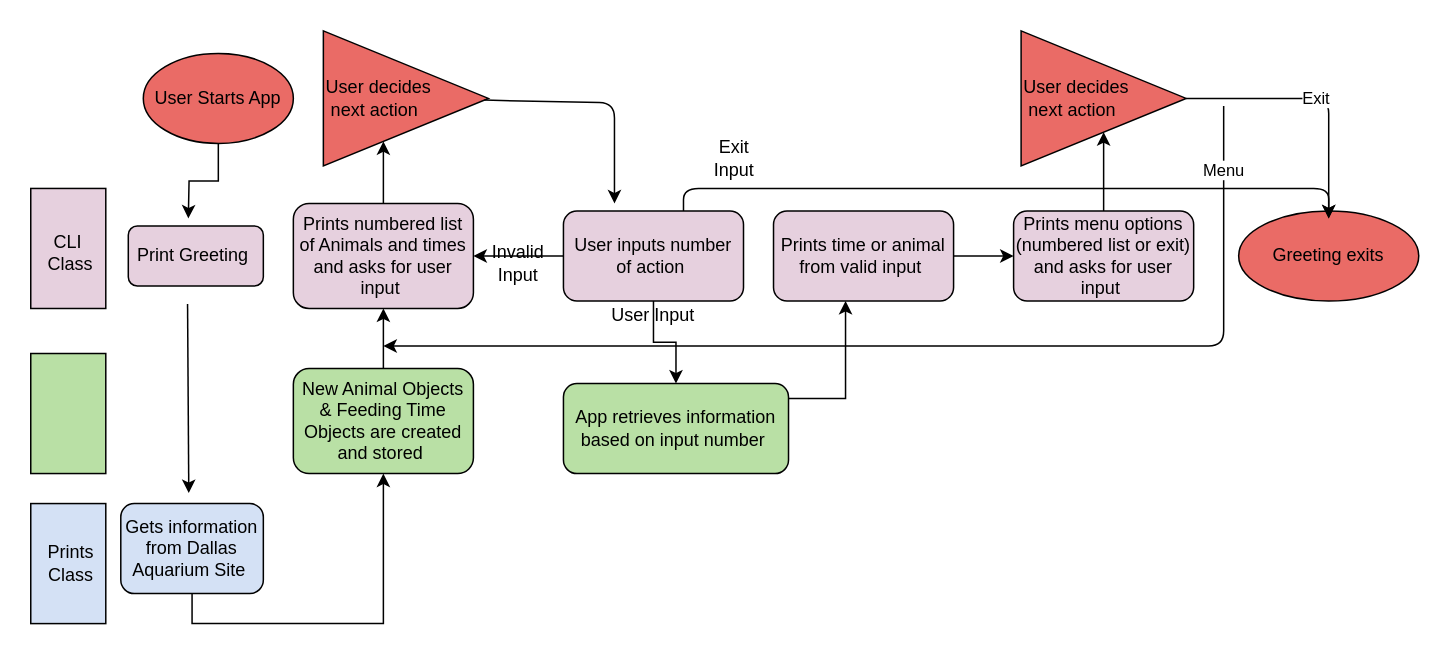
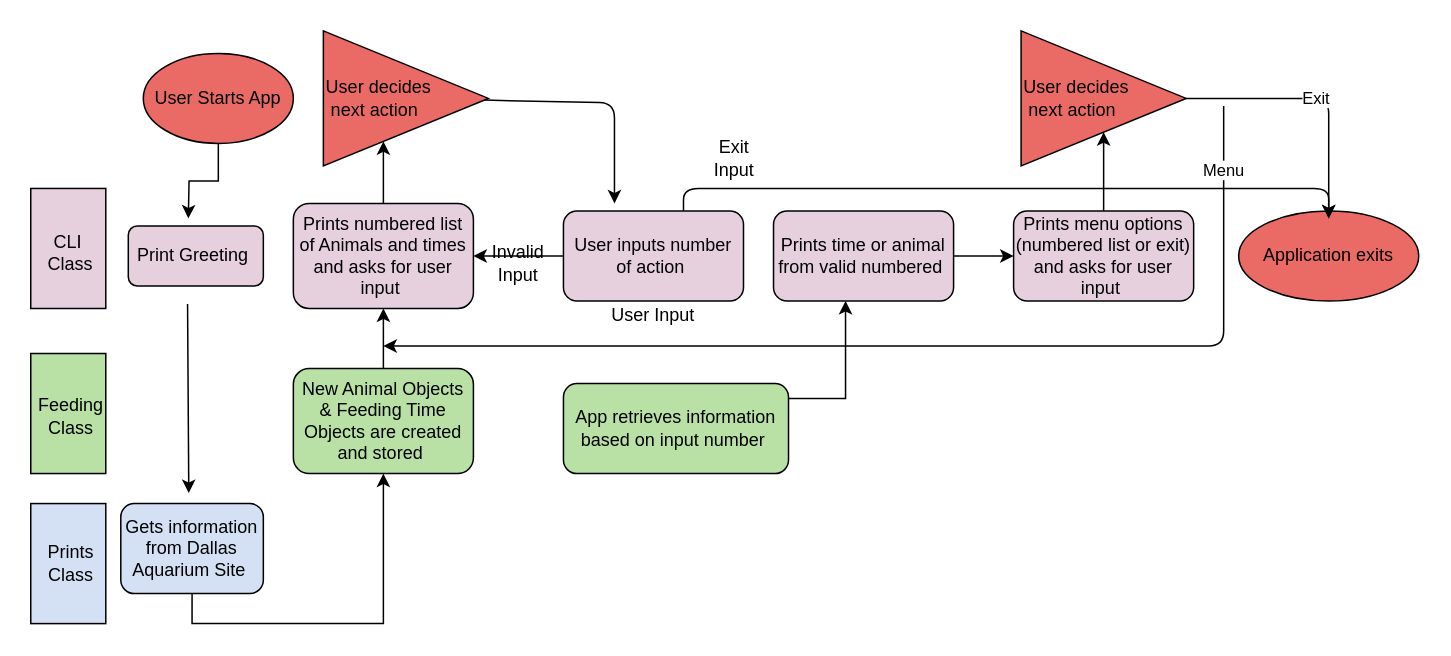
  <mxCell id="0" />
  <mxCell id="1" parent="0" />
  <mxCell id="2" value="" style="rounded=0;whiteSpace=wrap;html=1;fillColor=#E6D0DE;" vertex="1" parent="1"><mxGeometry x="20" y="125" width="50" height="80" as="geometry" /></mxCell>
  <mxCell id="3" value="" style="edgeStyle=orthogonalEdgeStyle;rounded=0;orthogonalLoop=1;jettySize=auto;html=1;" edge="1" parent="1" source="4"><mxGeometry relative="1" as="geometry"><mxPoint x="125" y="145" as="targetPoint" /></mxGeometry></mxCell>
  <mxCell id="4" value="User Starts App" style="ellipse;whiteSpace=wrap;html=1;shadow=0;fontFamily=Helvetica;fontSize=12;fontColor=#000000;align=center;strokeColor=#000000;strokeWidth=1;fillColor=#EA6B66;" vertex="1" parent="1"><mxGeometry x="95" y="35" width="100" height="60" as="geometry" /></mxCell>
  <mxCell id="5" value="" style="edgeStyle=orthogonalEdgeStyle;rounded=0;orthogonalLoop=1;jettySize=auto;html=1;" edge="1" parent="1" source="6" target="12"><mxGeometry relative="1" as="geometry"><Array as="points"><mxPoint x="255" y="105" /><mxPoint x="255" y="105" /></Array></mxGeometry></mxCell>
  <mxCell id="6" value="Prints numbered list of Animals and times and asks for user input&amp;nbsp;" style="rounded=1;whiteSpace=wrap;html=1;fontSize=12;glass=0;strokeWidth=1;shadow=0;fillColor=#E6D0DE;" vertex="1" parent="1"><mxGeometry x="195" y="135" width="120" height="70" as="geometry" /></mxCell>
  <mxCell id="7" value="" style="edgeStyle=orthogonalEdgeStyle;rounded=0;orthogonalLoop=1;jettySize=auto;html=1;" edge="1" parent="1" source="8" target="6"><mxGeometry relative="1" as="geometry" /></mxCell>
  <mxCell id="8" value="New Animal Objects &amp;amp; Feeding Time Objects are created and stored&amp;nbsp;" style="rounded=1;whiteSpace=wrap;html=1;fontSize=12;glass=0;strokeWidth=1;shadow=0;fillColor=#B9E0A5;" vertex="1" parent="1"><mxGeometry x="195" y="245" width="120" height="70" as="geometry" /></mxCell>
  <mxCell id="9" style="edgeStyle=orthogonalEdgeStyle;rounded=0;orthogonalLoop=1;jettySize=auto;html=1;exitX=0.5;exitY=1;exitDx=0;exitDy=0;entryX=0.5;entryY=1;entryDx=0;entryDy=0;" edge="1" parent="1" source="10" target="8"><mxGeometry relative="1" as="geometry"><mxPoint x="285" y="335" as="targetPoint" /></mxGeometry></mxCell>
  <mxCell id="10" value="Gets information from Dallas Aquarium Site&amp;nbsp;" style="rounded=1;whiteSpace=wrap;html=1;fontFamily=Helvetica;fontSize=12;fontColor=#000000;align=center;strokeColor=#000000;fillColor=#D4E1F5;" vertex="1" parent="1"><mxGeometry x="80" y="335" width="95" height="60" as="geometry" /></mxCell>
  <mxCell id="11" value="Print Greeting&amp;nbsp;" style="rounded=1;whiteSpace=wrap;html=1;fillColor=#E6D0DE;" vertex="1" parent="1"><mxGeometry x="85" y="150" width="90" height="40" as="geometry" /></mxCell>
  <mxCell id="12" value="User decides&lt;br&gt;&amp;nbsp;next action&amp;nbsp;" style="triangle;whiteSpace=wrap;html=1;fontFamily=Helvetica;fontSize=12;fontColor=#000000;align=left;strokeColor=#000000;fillColor=#EA6B66;" vertex="1" parent="1"><mxGeometry x="215" y="20" width="110" height="90" as="geometry" /></mxCell>
  <mxCell id="13" value="" style="edgeStyle=orthogonalEdgeStyle;rounded=0;orthogonalLoop=1;jettySize=auto;html=1;" edge="1" parent="1" source="15" target="6"><mxGeometry relative="1" as="geometry" /></mxCell>
- <mxCell id="14" value="" style="edgeStyle=orthogonalEdgeStyle;rounded=0;orthogonalLoop=1;jettySize=auto;html=1;" edge="1" parent="1" source="15" target="17"><mxGeometry relative="1" as="geometry" /></mxCell>
  <mxCell id="15" value="User inputs number of action&amp;nbsp;" style="rounded=1;whiteSpace=wrap;html=1;fillColor=#E6D0DE;" vertex="1" parent="1"><mxGeometry x="375" y="140" width="120" height="60" as="geometry" /></mxCell>
  <mxCell id="16" value="" style="edgeStyle=orthogonalEdgeStyle;rounded=0;orthogonalLoop=1;jettySize=auto;html=1;" edge="1" parent="1" source="17"><mxGeometry relative="1" as="geometry"><mxPoint x="563" y="200" as="targetPoint" /><Array as="points"><mxPoint x="563" y="265" /></Array></mxGeometry></mxCell>
  <mxCell id="17" value="App retrieves information based on input number&amp;nbsp;" style="rounded=1;whiteSpace=wrap;html=1;fillColor=#B9E0A5;" vertex="1" parent="1"><mxGeometry x="375" y="255" width="150" height="60" as="geometry" /></mxCell>
  <mxCell id="18" value="" style="edgeStyle=orthogonalEdgeStyle;rounded=0;orthogonalLoop=1;jettySize=auto;html=1;" edge="1" parent="1" source="19" target="21"><mxGeometry relative="1" as="geometry" /></mxCell>
- <mxCell id="19" value="Prints time or animal from valid input&amp;nbsp;" style="rounded=1;whiteSpace=wrap;html=1;fillColor=#E6D0DE;" vertex="1" parent="1"><mxGeometry x="515" y="140" width="120" height="60" as="geometry" /></mxCell>
+ <mxCell id="19" value="Prints time or animal from valid numbered&amp;nbsp;" style="rounded=1;whiteSpace=wrap;html=1;fillColor=#E6D0DE;" vertex="1" parent="1"><mxGeometry x="515" y="140" width="120" height="60" as="geometry" /></mxCell>
  <mxCell id="20" value="" style="edgeStyle=orthogonalEdgeStyle;rounded=0;orthogonalLoop=1;jettySize=auto;html=1;" edge="1" parent="1" source="21" target="30"><mxGeometry relative="1" as="geometry" /></mxCell>
  <mxCell id="21" value="Prints menu options (numbered list or exit) and asks for user input&amp;nbsp;" style="rounded=1;whiteSpace=wrap;html=1;fillColor=#E6D0DE;" vertex="1" parent="1"><mxGeometry x="675" y="140" width="120" height="60" as="geometry" /></mxCell>
- <mxCell id="22" value="Greeting exits" style="ellipse;whiteSpace=wrap;html=1;fontFamily=Helvetica;fontSize=12;fontColor=#000000;align=center;strokeColor=#000000;fillColor=#EA6B66;" vertex="1" parent="1"><mxGeometry x="825" y="140" width="120" height="60" as="geometry" /></mxCell>
+ <mxCell id="22" value="Application exits" style="ellipse;whiteSpace=wrap;html=1;fontFamily=Helvetica;fontSize=12;fontColor=#000000;align=center;strokeColor=#000000;fillColor=#EA6B66;" vertex="1" parent="1"><mxGeometry x="825" y="140" width="120" height="60" as="geometry" /></mxCell>
  <mxCell id="23" value="" style="endArrow=classic;html=1;entryX=0.425;entryY=-0.067;entryDx=0;entryDy=0;entryPerimeter=0;" edge="1" parent="1"><mxGeometry width="50" height="50" relative="1" as="geometry"><mxPoint x="124.502" y="202.01" as="sourcePoint" /><mxPoint x="125.31" y="327.99" as="targetPoint" /></mxGeometry></mxCell>
  <mxCell id="24" value="" style="endArrow=classic;html=1;" edge="1" parent="1" source="12"><mxGeometry width="50" height="50" relative="1" as="geometry"><mxPoint x="383" y="75" as="sourcePoint" /><mxPoint x="409" y="135" as="targetPoint" /><Array as="points"><mxPoint x="409" y="68" /></Array></mxGeometry></mxCell>
  <mxCell id="25" value="Exit Input" style="text;html=1;strokeColor=none;fillColor=none;align=center;verticalAlign=middle;whiteSpace=wrap;rounded=0;" vertex="1" parent="1"><mxGeometry x="469" y="95" width="40" height="20" as="geometry" /></mxCell>
  <mxCell id="26" value="Invalid Input&lt;br&gt;" style="text;html=1;strokeColor=none;fillColor=none;align=center;verticalAlign=middle;whiteSpace=wrap;rounded=0;" vertex="1" parent="1"><mxGeometry x="325" y="165" width="40" height="20" as="geometry" /></mxCell>
  <mxCell id="27" value="" style="endArrow=classic;html=1;" edge="1" parent="1"><mxGeometry width="50" height="50" relative="1" as="geometry"><mxPoint x="455" y="140" as="sourcePoint" /><mxPoint x="885" y="145" as="targetPoint" /><Array as="points"><mxPoint x="455" y="125" /><mxPoint x="625" y="125" /><mxPoint x="885" y="125" /></Array></mxGeometry></mxCell>
  <mxCell id="28" value="" style="endArrow=classic;html=1;" edge="1" parent="1"><mxGeometry width="50" height="50" relative="1" as="geometry"><mxPoint x="815" y="70" as="sourcePoint" /><mxPoint x="255" y="230" as="targetPoint" /><Array as="points"><mxPoint x="815" y="230" /></Array></mxGeometry></mxCell>
  <mxCell id="29" value="Menu" style="edgeLabel;html=1;align=center;verticalAlign=middle;resizable=0;points=[];" vertex="1" connectable="0" parent="28"><mxGeometry x="-0.884" y="-1" relative="1" as="geometry"><mxPoint as="offset" /></mxGeometry></mxCell>
  <mxCell id="30" value="User decides&lt;br&gt;&amp;nbsp;next action&amp;nbsp;" style="triangle;whiteSpace=wrap;html=1;fontFamily=Helvetica;fontSize=12;fontColor=#000000;align=left;strokeColor=#000000;fillColor=#EA6B66;" vertex="1" parent="1"><mxGeometry x="680" y="20" width="110" height="90" as="geometry" /></mxCell>
  <mxCell id="31" value="Exit&amp;nbsp;" style="endArrow=classic;html=1;exitX=1;exitY=0.5;exitDx=0;exitDy=0;" edge="1" parent="1" source="30"><mxGeometry width="50" height="50" relative="1" as="geometry"><mxPoint x="790" y="75" as="sourcePoint" /><mxPoint x="885" y="145" as="targetPoint" /><Array as="points"><mxPoint x="885" y="65" /></Array></mxGeometry></mxCell>
  <mxCell id="32" value="User Input" style="text;html=1;strokeColor=none;fillColor=none;align=center;verticalAlign=middle;whiteSpace=wrap;rounded=0;" vertex="1" parent="1"><mxGeometry x="395" y="200" width="80" height="20" as="geometry" /></mxCell>
  <mxCell id="33" value="CLI&lt;br&gt;&amp;nbsp;Class" style="text;html=1;strokeColor=none;fillColor=none;align=center;verticalAlign=middle;whiteSpace=wrap;rounded=0;" vertex="1" parent="1"><mxGeometry x="20" y="160" width="50" height="15" as="geometry" /></mxCell>
  <mxCell id="34" value="" style="rounded=0;whiteSpace=wrap;html=1;fillColor=#B9E0A5;" vertex="1" parent="1"><mxGeometry x="20" y="235" width="50" height="80" as="geometry" /></mxCell>
  <mxCell id="35" value="" style="rounded=0;whiteSpace=wrap;html=1;fillColor=#D4E1F5;" vertex="1" parent="1"><mxGeometry x="20" y="335" width="50" height="80" as="geometry" /></mxCell>
+ <mxCell id="36" value="Feeding Class" style="text;html=1;strokeColor=none;fillColor=none;align=center;verticalAlign=middle;whiteSpace=wrap;rounded=0;" vertex="1" parent="1"><mxGeometry x="27" y="267" width="40" height="20" as="geometry" /></mxCell>
  <mxCell id="37" value="Prints Class&lt;br&gt;" style="text;html=1;strokeColor=none;fillColor=none;align=center;verticalAlign=middle;whiteSpace=wrap;rounded=0;" vertex="1" parent="1"><mxGeometry x="27" y="365" width="40" height="20" as="geometry" /></mxCell>
